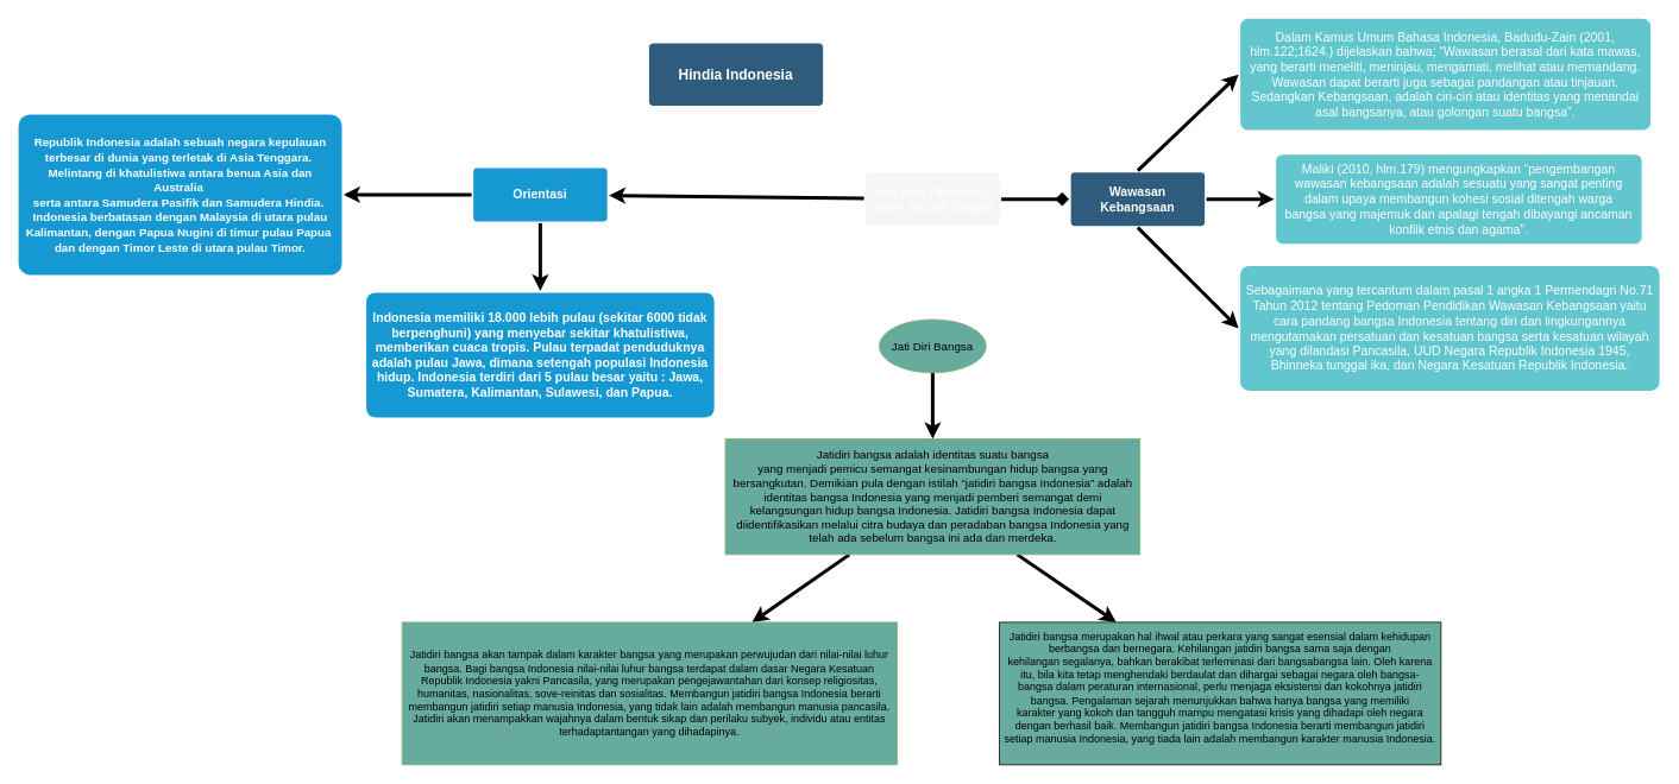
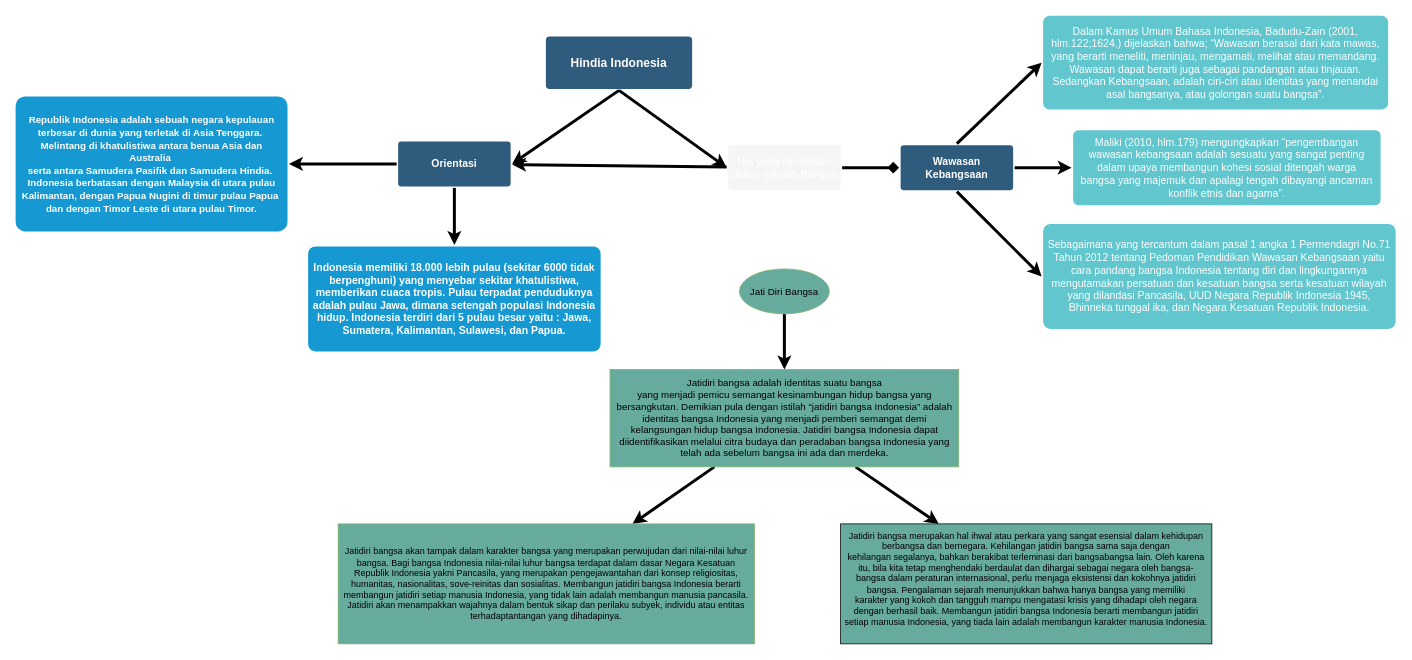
  <mxCell id="0" />
  <mxCell id="1" parent="0" />
+ <mxCell id="2" style="rounded=0;orthogonalLoop=1;jettySize=auto;html=1;entryX=0;entryY=0.5;entryDx=0;entryDy=0;fontSize=13;strokeWidth=4;exitX=0.5;exitY=1;exitDx=0;exitDy=0;" edge="1" parent="1" source="4" target="10"><mxGeometry relative="1" as="geometry" /></mxCell>
+ <mxCell id="3" style="edgeStyle=none;rounded=0;orthogonalLoop=1;jettySize=auto;html=1;entryX=1;entryY=0.5;entryDx=0;entryDy=0;fontSize=13;strokeColor=#000000;strokeWidth=4;exitX=0.5;exitY=1;exitDx=0;exitDy=0;" edge="1" parent="1" source="4" target="7"><mxGeometry relative="1" as="geometry" /></mxCell>
  <mxCell id="4" value="Hindia Indonesia" style="rounded=1;whiteSpace=wrap;html=1;shadow=0;labelBackgroundColor=none;strokeColor=none;strokeWidth=3;fillColor=#2F5B7C;fontFamily=Helvetica;fontSize=16;fontColor=#FFFFFF;align=center;fontStyle=1;spacing=5;arcSize=7;perimeterSpacing=2;" parent="1" vertex="1"><mxGeometry x="727" y="48" width="195" height="70" as="geometry" /></mxCell>
  <mxCell id="5" value="" style="edgeStyle=orthogonalEdgeStyle;rounded=0;orthogonalLoop=1;jettySize=auto;html=1;strokeWidth=4;" edge="1" parent="1" source="7" target="18"><mxGeometry relative="1" as="geometry" /></mxCell>
  <mxCell id="6" value="" style="edgeStyle=none;rounded=0;orthogonalLoop=1;jettySize=auto;html=1;fontSize=13;strokeWidth=4;" edge="1" parent="1" source="7" target="19"><mxGeometry relative="1" as="geometry" /></mxCell>
- <mxCell id="7" value="Orientasi" style="rounded=1;whiteSpace=wrap;html=1;shadow=0;labelBackgroundColor=none;strokeColor=none;strokeWidth=3;fillColor=#1699d3;fontFamily=Helvetica;fontSize=14;fontColor=#FFFFFF;align=center;spacing=5;fontStyle=1;arcSize=7;perimeterSpacing=2;" parent="1" vertex="1"><mxGeometry x="530" y="188" width="150" height="60" as="geometry" /></mxCell>
+ <mxCell id="7" value="Orientasi" style="rounded=1;whiteSpace=wrap;html=1;shadow=0;labelBackgroundColor=none;strokeColor=none;strokeWidth=3;fillColor=#2f5b7c;fontFamily=Helvetica;fontSize=14;fontColor=#FFFFFF;align=center;spacing=5;fontStyle=1;arcSize=7;perimeterSpacing=2;" parent="1" vertex="1"><mxGeometry x="530" y="188" width="150" height="60" as="geometry" /></mxCell>
  <mxCell id="8" style="edgeStyle=orthogonalEdgeStyle;rounded=0;orthogonalLoop=1;jettySize=auto;html=1;entryX=0;entryY=0.5;entryDx=0;entryDy=0;strokeWidth=4;endArrow=diamond;" edge="1" parent="1" source="10" target="14"><mxGeometry relative="1" as="geometry" /></mxCell>
  <mxCell id="9" style="edgeStyle=none;rounded=0;orthogonalLoop=1;jettySize=auto;html=1;fontSize=13;strokeWidth=4;" edge="1" parent="1" source="10" target="7"><mxGeometry relative="1" as="geometry"><mxPoint x="990" y="508" as="targetPoint" /></mxGeometry></mxCell>
  <mxCell id="10" value="Hal yang diperlukan dalam sebuah Bangsa" style="rounded=1;whiteSpace=wrap;html=1;shadow=0;labelBackgroundColor=none;strokeColor=none;strokeWidth=3;fillColor=#f5f5f5;fontFamily=Helvetica;fontSize=14;fontColor=#FFFFFF;align=center;spacing=5;arcSize=7;perimeterSpacing=2;" parent="1" vertex="1"><mxGeometry x="970" y="193" width="150" height="60" as="geometry" /></mxCell>
  <mxCell id="11" style="edgeStyle=none;rounded=0;orthogonalLoop=1;jettySize=auto;html=1;entryX=0;entryY=0.5;entryDx=0;entryDy=0;fontSize=13;strokeColor=#000000;strokeWidth=4;exitX=0.5;exitY=1;exitDx=0;exitDy=0;" edge="1" parent="1" source="14" target="15"><mxGeometry relative="1" as="geometry" /></mxCell>
  <mxCell id="12" style="edgeStyle=none;rounded=0;orthogonalLoop=1;jettySize=auto;html=1;entryX=0;entryY=0.5;entryDx=0;entryDy=0;fontSize=13;strokeColor=#000000;strokeWidth=4;exitX=0.5;exitY=0;exitDx=0;exitDy=0;" edge="1" parent="1" source="14" target="17"><mxGeometry relative="1" as="geometry" /></mxCell>
  <mxCell id="13" style="edgeStyle=none;rounded=0;orthogonalLoop=1;jettySize=auto;html=1;entryX=0;entryY=0.5;entryDx=0;entryDy=0;fontSize=13;strokeColor=#000000;strokeWidth=4;" edge="1" parent="1" source="14" target="16"><mxGeometry relative="1" as="geometry" /></mxCell>
  <mxCell id="14" value="Wawasan Kebangsaan" style="rounded=1;whiteSpace=wrap;html=1;shadow=0;labelBackgroundColor=none;strokeColor=none;strokeWidth=3;fillColor=#2f5b7c;fontFamily=Helvetica;fontSize=14;fontColor=#FFFFFF;align=center;spacing=5;fontStyle=1;arcSize=7;perimeterSpacing=2;" parent="1" vertex="1"><mxGeometry x="1200" y="193" width="150" height="60" as="geometry" /></mxCell>
  <mxCell id="15" value="&lt;div&gt;Sebagaimana yang tercantum dalam pasal 1 angka 1 Permendagri No.71&lt;/div&gt;&lt;div&gt;Tahun 2012 tentang Pedoman Pendidikan Wawasan Kebangsaan yaitu&lt;/div&gt;&lt;div&gt;cara pandang bangsa Indonesia tentang diri dan lingkungannya&lt;/div&gt;&lt;div&gt;mengutamakan persatuan dan kesatuan bangsa serta kesatuan wilayah&lt;/div&gt;&lt;div&gt;yang dilandasi Pancasila, UUD Negara Republik Indonesia 1945,&lt;/div&gt;&lt;div&gt;Bhinneka tunggal ika, dan Negara Kesatuan Republik Indonesia.&lt;/div&gt;" style="rounded=1;whiteSpace=wrap;html=1;shadow=0;labelBackgroundColor=none;strokeColor=none;strokeWidth=3;fillColor=#61c6ce;fontFamily=Helvetica;fontSize=14;fontColor=#FFFFFF;align=center;spacing=5;fontStyle=0;arcSize=7;perimeterSpacing=2;" parent="1" vertex="1"><mxGeometry x="1390" y="298" width="470" height="140" as="geometry" /></mxCell>
  <mxCell id="16" value="Maliki (2010, hlm.179) mengungkapkan “pengembangan&lt;br/&gt;wawasan kebangsaan adalah sesuatu yang sangat penting&lt;br/&gt;dalam upaya membangun kohesi sosial ditengah warga&lt;br/&gt;bangsa yang majemuk dan apalagi tengah dibayangi ancaman&lt;br/&gt;konflik etnis dan agama”." style="rounded=1;whiteSpace=wrap;html=1;shadow=0;labelBackgroundColor=none;strokeColor=none;strokeWidth=3;fillColor=#61c6ce;fontFamily=Helvetica;fontSize=14;fontColor=#FFFFFF;align=center;spacing=5;fontStyle=0;arcSize=7;perimeterSpacing=2;" parent="1" vertex="1"><mxGeometry x="1430" y="173" width="410" height="100" as="geometry" /></mxCell>
  <mxCell id="17" value="Dalam Kamus Umum Bahasa Indonesia, Badudu-Zain (2001,&#10;hlm.122;1624.) dijelaskan bahwa; “Wawasan berasal dari kata mawas,&#10;yang berarti meneliti, meninjau, mengamati, melihat atau memandang.&#10;Wawasan dapat berarti juga sebagai pandangan atau tinjauan.&#10;Sedangkan Kebangsaan, adalah ciri-ciri atau identitas yang menandai&#10;asal bangsanya, atau golongan suatu bangsa”." style="rounded=1;whiteSpace=wrap;html=1;shadow=0;labelBackgroundColor=none;strokeColor=none;strokeWidth=3;fillColor=#61c6ce;fontFamily=Helvetica;fontSize=14;fontColor=#FFFFFF;align=center;spacing=5;fontStyle=0;arcSize=7;perimeterSpacing=2;" parent="1" vertex="1"><mxGeometry x="1390" y="20.5" width="460" height="125" as="geometry" /></mxCell>
  <mxCell id="18" value="&lt;font&gt;&lt;div&gt;&lt;span style=&quot;font-size: 13px&quot;&gt;Republik Indonesia adalah sebuah negara kepulauan&lt;/span&gt;&lt;/div&gt;&lt;div&gt;&lt;span style=&quot;font-size: 13px&quot;&gt;terbesar di dunia yang terletak di Asia Tenggara.&amp;nbsp;&lt;/span&gt;&lt;/div&gt;&lt;div&gt;&lt;span style=&quot;font-size: 13px&quot;&gt;Melintang di khatulistiwa antara benua Asia dan Australia&amp;nbsp;&lt;/span&gt;&lt;/div&gt;&lt;div&gt;&lt;span style=&quot;font-size: 13px&quot;&gt;serta antara Samudera Pasifik dan Samudera Hindia.&amp;nbsp;&lt;/span&gt;&lt;/div&gt;&lt;div&gt;&lt;span style=&quot;font-size: 13px&quot;&gt;Indonesia berbatasan dengan Malaysia di utara pulau&lt;/span&gt;&lt;/div&gt;&lt;div&gt;&lt;span style=&quot;font-size: 13px&quot;&gt;Kalimantan, dengan Papua Nugini di timur pulau Papua&amp;nbsp;&lt;/span&gt;&lt;/div&gt;&lt;div&gt;&lt;span style=&quot;font-size: 13px&quot;&gt;dan dengan Timor Leste di utara pulau Timor.&lt;/span&gt;&lt;/div&gt;&lt;/font&gt;" style="rounded=1;whiteSpace=wrap;html=1;shadow=0;labelBackgroundColor=none;strokeColor=none;strokeWidth=3;fillColor=#1699d3;fontFamily=Helvetica;fontSize=14;fontColor=#FFFFFF;align=center;spacing=5;fontStyle=1;arcSize=7;perimeterSpacing=2;" vertex="1" parent="1"><mxGeometry x="20" y="128" width="362.5" height="180" as="geometry" /></mxCell>
  <mxCell id="19" value="Indonesia memiliki 18.000 lebih pulau (sekitar 6000 tidak&lt;br/&gt;berpenghuni) yang menyebar sekitar khatulistiwa, &lt;br/&gt;memberikan cuaca tropis. Pulau terpadat penduduknya&lt;br/&gt;adalah pulau Jawa, dimana setengah populasi Indonesia &lt;br/&gt;hidup. Indonesia terdiri dari 5 pulau besar yaitu : Jawa, &lt;br/&gt;Sumatera, Kalimantan, Sulawesi, dan Papua. &lt;br/&gt;" style="rounded=1;whiteSpace=wrap;html=1;shadow=0;labelBackgroundColor=none;strokeColor=none;strokeWidth=3;fillColor=#1699d3;fontFamily=Helvetica;fontSize=14;fontColor=#FFFFFF;align=center;spacing=5;fontStyle=1;arcSize=7;perimeterSpacing=2;" vertex="1" parent="1"><mxGeometry x="410" y="328" width="390" height="140" as="geometry" /></mxCell>
  <mxCell id="20" value="" style="edgeStyle=none;rounded=0;orthogonalLoop=1;jettySize=auto;html=1;fontSize=13;strokeColor=#000000;strokeWidth=4;" edge="1" parent="1" source="21" target="24"><mxGeometry relative="1" as="geometry" /></mxCell>
  <mxCell id="21" value="Jati Diri Bangsa" style="ellipse;whiteSpace=wrap;html=1;shadow=0;fontSize=13;fillColor=#67AB9F;strokeColor=#82b366;" vertex="1" parent="1"><mxGeometry x="985" y="358" width="120" height="60" as="geometry" /></mxCell>
  <mxCell id="22" value="" style="edgeStyle=none;rounded=0;orthogonalLoop=1;jettySize=auto;html=1;fontSize=13;fontColor=#FFFFFF;strokeColor=#000000;strokeWidth=4;" edge="1" parent="1" source="24" target="25"><mxGeometry relative="1" as="geometry" /></mxCell>
  <mxCell id="23" style="edgeStyle=none;rounded=0;orthogonalLoop=1;jettySize=auto;html=1;fontSize=12;fontColor=#FFFFFF;strokeColor=#000000;strokeWidth=4;" edge="1" parent="1" source="24" target="26"><mxGeometry relative="1" as="geometry"><mxPoint x="1280" y="708" as="targetPoint" /></mxGeometry></mxCell>
  <mxCell id="24" value="Jatidiri bangsa adalah identitas suatu bangsa&lt;br&gt;yang menjadi pemicu semangat kesinambungan hidup bangsa yang bersangkutan. Demikian pula dengan istilah “jatidiri bangsa Indonesia” adalah identitas bangsa Indonesia yang menjadi pemberi semangat demi kelangsungan hidup bangsa Indonesia. Jatidiri bangsa Indonesia dapat diidentifikasikan melalui citra budaya dan peradaban bangsa Indonesia yang telah ada sebelum bangsa ini ada dan merdeka." style="rounded=0;whiteSpace=wrap;html=1;shadow=0;fontSize=13;fillColor=#67AB9F;strokeColor=#82b366;align=center;" vertex="1" parent="1"><mxGeometry x="812.5" y="492" width="465" height="130" as="geometry" /></mxCell>
  <mxCell id="25" value="&lt;div style=&quot;font-size: 12px&quot;&gt;&lt;font style=&quot;font-size: 12px&quot;&gt;Jatidiri bangsa akan tampak dalam karakter bangsa&amp;nbsp;&lt;/font&gt;&lt;span&gt;yang merupakan perwujudan dari nilai-nilai luhur&lt;/span&gt;&lt;/div&gt;&lt;div style=&quot;font-size: 12px&quot;&gt;&lt;font style=&quot;font-size: 12px&quot;&gt;bangsa. Bagi bangsa Indonesia nilai-nilai luhur bangsa&amp;nbsp;&lt;/font&gt;&lt;span&gt;terdapat dalam dasar Negara Kesatuan Republik&amp;nbsp;&lt;/span&gt;&lt;span&gt;Indonesia yakni Pancasila, yang merupakan&amp;nbsp;&lt;/span&gt;&lt;span&gt;pengejawantahan dari konsep religiositas, humanitas,&amp;nbsp;&lt;/span&gt;&lt;span&gt;nasionalitas, sove-reinitas dan sosialitas. Membangun&amp;nbsp;&lt;/span&gt;&lt;span&gt;jatidiri bangsa Indonesia berarti membangun jatidiri&amp;nbsp;&lt;/span&gt;&lt;span&gt;setiap manusia Indonesia, yang tidak lain adalah&amp;nbsp;&lt;/span&gt;&lt;span&gt;membangun manusia pancasila. Jatidiri akan&amp;nbsp;&lt;/span&gt;&lt;span&gt;menampakkan wajahnya dalam bentuk sikap dan&amp;nbsp;&lt;/span&gt;&lt;span&gt;perilaku subyek, individu atau entitas terhadap&lt;/span&gt;&lt;span&gt;tantangan yang dihadapinya.&lt;/span&gt;&lt;/div&gt;" style="whiteSpace=wrap;html=1;fontSize=13;fillColor=#67AB9F;strokeColor=#82b366;rounded=0;shadow=0;align=center;" vertex="1" parent="1"><mxGeometry x="450" y="698" width="555" height="160" as="geometry" /></mxCell>
  <mxCell id="26" value="&lt;div&gt;&lt;font color=&quot;#000000&quot;&gt;Jatidiri bangsa merupakan hal ihwal atau perkara yang&amp;nbsp;&lt;span&gt;sangat esensial dalam kehidupan berbangsa dan bernegara.&amp;nbsp;&lt;/span&gt;&lt;span&gt;Kehilangan jatidiri bangsa sama saja dengan kehilangan&amp;nbsp;&lt;/span&gt;&lt;span&gt;segalanya, bahkan berakibat terleminasi dari bangsabangsa lain. Oleh karena itu, bila kita tetap menghendaki&amp;nbsp;&lt;/span&gt;&lt;span&gt;berdaulat dan dihargai sebagai negara oleh bangsa-bangsa&amp;nbsp;&lt;/span&gt;&lt;span&gt;dalam peraturan internasional, perlu menjaga eksistensi&amp;nbsp;&lt;/span&gt;&lt;span&gt;dan kokohnya jatidiri bangsa. Pengalaman sejarah&amp;nbsp;&lt;/span&gt;&lt;span&gt;menunjukkan bahwa hanya bangsa yang memiliki karakter&amp;nbsp;&lt;/span&gt;&lt;span&gt;yang kokoh dan tangguh mampu mengatasi krisis yang&amp;nbsp;&lt;/span&gt;&lt;span&gt;dihadapi oleh negara dengan berhasil baik. Membangun&amp;nbsp;&lt;/span&gt;&lt;span&gt;jatidiri bangsa Indonesia berarti membangun jatidiri setiap&amp;nbsp;&lt;/span&gt;&lt;span&gt;manusia Indonesia, yang tiada lain adalah membangun&amp;nbsp;&lt;/span&gt;&lt;span&gt;karakter manusia Indonesia.&lt;/span&gt;&lt;/font&gt;&lt;/div&gt;&lt;div&gt;&lt;br&gt;&lt;/div&gt;" style="rounded=0;whiteSpace=wrap;html=1;shadow=0;fontSize=12;fontColor=#FFFFFF;fillColor=#67AB9F;" vertex="1" parent="1"><mxGeometry x="1120" y="698" width="495" height="160" as="geometry" /></mxCell>
